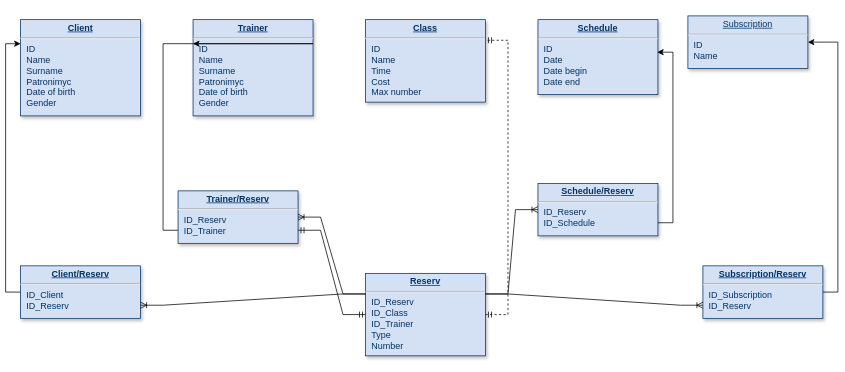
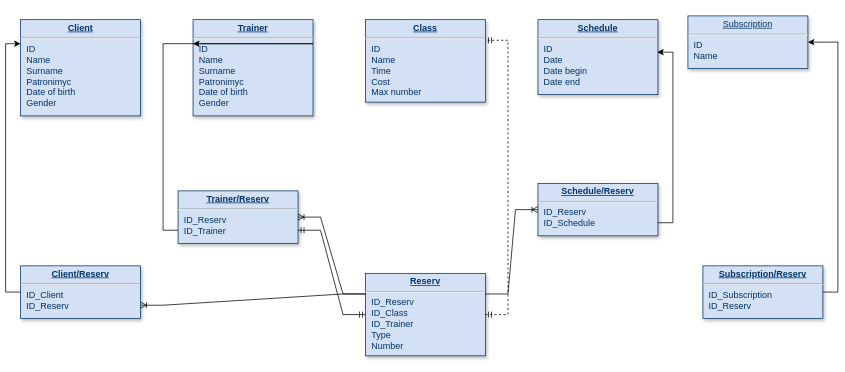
  <mxCell id="0" />
  <mxCell id="1" parent="0" />
  <mxCell id="2" value="&lt;p style=&quot;margin: 0px; margin-top: 4px; text-align: center; text-decoration: underline;&quot;&gt;&lt;b&gt;Trainer&lt;/b&gt;&lt;/p&gt;&lt;hr&gt;&lt;p style=&quot;margin: 0px; margin-left: 8px;&quot;&gt;ID&lt;/p&gt;&lt;p style=&quot;margin: 0px; margin-left: 8px;&quot;&gt;Name&lt;/p&gt;&lt;p style=&quot;margin: 0px; margin-left: 8px;&quot;&gt;Surname&lt;/p&gt;&lt;p style=&quot;margin: 0px; margin-left: 8px;&quot;&gt;Patronimyc&lt;/p&gt;&lt;p style=&quot;margin: 0px; margin-left: 8px;&quot;&gt;Date of birth&lt;/p&gt;&lt;p style=&quot;margin: 0px; margin-left: 8px;&quot;&gt;Gender&lt;/p&gt;" style="verticalAlign=top;align=left;overflow=fill;fontSize=12;fontFamily=Helvetica;html=1;strokeColor=#003366;shadow=1;fillColor=#D4E1F5;fontColor=#003366" parent="1" vertex="1"><mxGeometry x="250" y="25.64" width="160" height="128.36" as="geometry" /></mxCell>
  <mxCell id="3" value="&lt;p style=&quot;margin: 0px; margin-top: 4px; text-align: center; text-decoration: underline;&quot;&gt;&lt;b&gt;Client&lt;/b&gt;&lt;/p&gt;&lt;hr&gt;&lt;p style=&quot;margin: 0px; margin-left: 8px;&quot;&gt;ID&lt;/p&gt;&lt;p style=&quot;margin: 0px; margin-left: 8px;&quot;&gt;Name&lt;/p&gt;&lt;p style=&quot;margin: 0px; margin-left: 8px;&quot;&gt;Surname&lt;/p&gt;&lt;p style=&quot;margin: 0px; margin-left: 8px;&quot;&gt;Patronimyc&lt;/p&gt;&lt;p style=&quot;margin: 0px; margin-left: 8px;&quot;&gt;Date of birth&lt;/p&gt;&lt;p style=&quot;margin: 0px; margin-left: 8px;&quot;&gt;Gender&lt;/p&gt;" style="verticalAlign=top;align=left;overflow=fill;fontSize=12;fontFamily=Helvetica;html=1;strokeColor=#003366;shadow=1;fillColor=#D4E1F5;fontColor=#003366" parent="1" vertex="1"><mxGeometry x="20" y="25.64" width="160" height="128.36" as="geometry" /></mxCell>
  <mxCell id="4" value="&lt;p style=&quot;margin: 0px; margin-top: 4px; text-align: center; text-decoration: underline;&quot;&gt;&lt;b&gt;Class&lt;/b&gt;&lt;/p&gt;&lt;hr&gt;&lt;p style=&quot;margin: 0px; margin-left: 8px;&quot;&gt;ID&lt;/p&gt;&lt;p style=&quot;margin: 0px; margin-left: 8px;&quot;&gt;Name&lt;/p&gt;&lt;p style=&quot;margin: 0px; margin-left: 8px;&quot;&gt;Time&lt;/p&gt;&lt;p style=&quot;margin: 0px; margin-left: 8px;&quot;&gt;Cost&lt;/p&gt;&lt;p style=&quot;margin: 0px; margin-left: 8px;&quot;&gt;Max number&lt;/p&gt;" style="verticalAlign=top;align=left;overflow=fill;fontSize=12;fontFamily=Helvetica;html=1;strokeColor=#003366;shadow=1;fillColor=#D4E1F5;fontColor=#003366" parent="1" vertex="1"><mxGeometry x="480" y="25.64" width="160" height="110" as="geometry" /></mxCell>
  <mxCell id="5" value="&lt;p style=&quot;margin: 0px; margin-top: 4px; text-align: center; text-decoration: underline;&quot;&gt;&lt;b&gt;Schedule&lt;/b&gt;&lt;/p&gt;&lt;hr&gt;&lt;p style=&quot;margin: 0px; margin-left: 8px;&quot;&gt;ID&lt;/p&gt;&lt;p style=&quot;margin: 0px; margin-left: 8px;&quot;&gt;Date&lt;/p&gt;&lt;p style=&quot;margin: 0px; margin-left: 8px;&quot;&gt;Date begin&lt;/p&gt;&lt;p style=&quot;margin: 0px; margin-left: 8px;&quot;&gt;Date end&lt;/p&gt;" style="verticalAlign=top;align=left;overflow=fill;fontSize=12;fontFamily=Helvetica;html=1;strokeColor=#003366;shadow=1;fillColor=#D4E1F5;fontColor=#003366" parent="1" vertex="1"><mxGeometry x="710" y="25.64" width="160" height="100" as="geometry" /></mxCell>
  <mxCell id="6" value="&lt;p style=&quot;margin: 0px; margin-top: 4px; text-align: center; text-decoration: underline;&quot;&gt;Subscription&lt;/p&gt;&lt;hr&gt;&lt;p style=&quot;margin: 0px; margin-left: 8px;&quot;&gt;ID&lt;/p&gt;&lt;p style=&quot;margin: 0px; margin-left: 8px;&quot;&gt;Name&lt;/p&gt;" style="verticalAlign=top;align=left;overflow=fill;fontSize=12;fontFamily=Helvetica;html=1;strokeColor=#003366;shadow=1;fillColor=#D4E1F5;fontColor=#003366" parent="1" vertex="1"><mxGeometry x="910" y="20.64" width="160" height="70" as="geometry" /></mxCell>
  <mxCell id="7" value="&lt;p style=&quot;margin: 0px; margin-top: 4px; text-align: center; text-decoration: underline;&quot;&gt;&lt;b&gt;Reserv&lt;/b&gt;&lt;/p&gt;&lt;hr&gt;&lt;p style=&quot;margin: 0px; margin-left: 8px;&quot;&gt;ID_Reserv&lt;/p&gt;&lt;p style=&quot;margin: 0px; margin-left: 8px;&quot;&gt;ID_Class&lt;/p&gt;&lt;p style=&quot;margin: 0px; margin-left: 8px;&quot;&gt;ID_Trainer&lt;/p&gt;&lt;p style=&quot;margin: 0px; margin-left: 8px;&quot;&gt;Type&lt;/p&gt;&lt;p style=&quot;margin: 0px; margin-left: 8px;&quot;&gt;Number&lt;/p&gt;" style="verticalAlign=top;align=left;overflow=fill;fontSize=12;fontFamily=Helvetica;html=1;strokeColor=#003366;shadow=1;fillColor=#D4E1F5;fontColor=#003366" parent="1" vertex="1"><mxGeometry x="480" y="364" width="160" height="110" as="geometry" /></mxCell>
  <mxCell id="8" style="edgeStyle=orthogonalEdgeStyle;rounded=0;orthogonalLoop=1;jettySize=auto;html=1;entryX=0;entryY=0.25;entryDx=0;entryDy=0;exitX=0;exitY=0.75;exitDx=0;exitDy=0;" edge="1" parent="1" source="9" target="2"><mxGeometry relative="1" as="geometry"><mxPoint x="190" y="304" as="sourcePoint" /></mxGeometry></mxCell>
  <mxCell id="9" value="&lt;p style=&quot;margin: 0px; margin-top: 4px; text-align: center; text-decoration: underline;&quot;&gt;&lt;b&gt;Trainer/Reserv&lt;/b&gt;&lt;/p&gt;&lt;hr&gt;&lt;p style=&quot;margin: 0px; margin-left: 8px;&quot;&gt;ID_Reserv&lt;/p&gt;&lt;p style=&quot;margin: 0px; margin-left: 8px;&quot;&gt;ID_Trainer&lt;/p&gt;" style="verticalAlign=top;align=left;overflow=fill;fontSize=12;fontFamily=Helvetica;html=1;strokeColor=#003366;shadow=1;fillColor=#D4E1F5;fontColor=#003366" parent="1" vertex="1"><mxGeometry x="230" y="254" width="160" height="70" as="geometry" /></mxCell>
  <mxCell id="10" style="edgeStyle=orthogonalEdgeStyle;rounded=0;orthogonalLoop=1;jettySize=auto;html=1;exitX=0;exitY=0.5;exitDx=0;exitDy=0;entryX=0;entryY=0.25;entryDx=0;entryDy=0;" edge="1" parent="1" source="11" target="3"><mxGeometry relative="1" as="geometry" /></mxCell>
  <mxCell id="11" value="&lt;p style=&quot;margin: 0px; margin-top: 4px; text-align: center; text-decoration: underline;&quot;&gt;&lt;b&gt;Client/Reserv&lt;/b&gt;&lt;/p&gt;&lt;hr&gt;&lt;p style=&quot;margin: 0px; margin-left: 8px;&quot;&gt;ID_Client&lt;/p&gt;&lt;p style=&quot;margin: 0px; margin-left: 8px;&quot;&gt;ID_Reserv&lt;/p&gt;" style="verticalAlign=top;align=left;overflow=fill;fontSize=12;fontFamily=Helvetica;html=1;strokeColor=#003366;shadow=1;fillColor=#D4E1F5;fontColor=#003366" parent="1" vertex="1"><mxGeometry x="20" y="354" width="160" height="70" as="geometry" /></mxCell>
  <mxCell id="12" value="&lt;p style=&quot;margin: 0px; margin-top: 4px; text-align: center; text-decoration: underline;&quot;&gt;&lt;b&gt;Schedule/Reserv&lt;/b&gt;&lt;/p&gt;&lt;hr&gt;&lt;p style=&quot;margin: 0px; margin-left: 8px;&quot;&gt;ID_Reserv&lt;/p&gt;&lt;p style=&quot;margin: 0px; margin-left: 8px;&quot;&gt;ID_Schedule&lt;/p&gt;" style="verticalAlign=top;align=left;overflow=fill;fontSize=12;fontFamily=Helvetica;html=1;strokeColor=#003366;shadow=1;fillColor=#D4E1F5;fontColor=#003366" parent="1" vertex="1"><mxGeometry x="710" y="244" width="160" height="70" as="geometry" /></mxCell>
  <mxCell id="13" style="edgeStyle=orthogonalEdgeStyle;rounded=0;orthogonalLoop=1;jettySize=auto;html=1;exitX=1;exitY=0.5;exitDx=0;exitDy=0;entryX=1;entryY=0.5;entryDx=0;entryDy=0;" parent="1" source="14" target="6" edge="1"><mxGeometry relative="1" as="geometry" /></mxCell>
  <mxCell id="14" value="&lt;p style=&quot;margin: 0px; margin-top: 4px; text-align: center; text-decoration: underline;&quot;&gt;&lt;b&gt;Subscription/Reserv&lt;/b&gt;&lt;/p&gt;&lt;hr&gt;&lt;p style=&quot;margin: 0px; margin-left: 8px;&quot;&gt;ID_Subscription&lt;/p&gt;&lt;p style=&quot;margin: 0px; margin-left: 8px;&quot;&gt;ID_Reserv&lt;/p&gt;" style="verticalAlign=top;align=left;overflow=fill;fontSize=12;fontFamily=Helvetica;html=1;strokeColor=#003366;shadow=1;fillColor=#D4E1F5;fontColor=#003366" parent="1" vertex="1"><mxGeometry x="930" y="354" width="160" height="70" as="geometry" /></mxCell>
  <mxCell id="15" style="edgeStyle=orthogonalEdgeStyle;rounded=0;orthogonalLoop=1;jettySize=auto;html=1;exitX=1;exitY=0.75;exitDx=0;exitDy=0;entryX=0.994;entryY=0.434;entryDx=0;entryDy=0;entryPerimeter=0;" edge="1" parent="1" source="12" target="5"><mxGeometry relative="1" as="geometry" /></mxCell>
  <mxCell id="16" value="" style="edgeStyle=entityRelationEdgeStyle;fontSize=12;html=1;endArrow=ERoneToMany;rounded=0;exitX=1;exitY=0.25;exitDx=0;exitDy=0;entryX=0;entryY=0.5;entryDx=0;entryDy=0;" edge="1" parent="1" source="7" target="12"><mxGeometry width="100" height="100" relative="1" as="geometry"><mxPoint x="680" y="464" as="sourcePoint" /><mxPoint x="780" y="364" as="targetPoint" /></mxGeometry></mxCell>
- <mxCell id="17" value="" style="edgeStyle=entityRelationEdgeStyle;fontSize=12;html=1;endArrow=ERoneToMany;rounded=0;exitX=1;exitY=0.25;exitDx=0;exitDy=0;entryX=0;entryY=0.75;entryDx=0;entryDy=0;" edge="1" parent="1" source="7" target="14"><mxGeometry width="100" height="100" relative="1" as="geometry"><mxPoint x="690" y="454" as="sourcePoint" /><mxPoint x="790" y="354" as="targetPoint" /></mxGeometry></mxCell>
  <mxCell id="18" value="" style="edgeStyle=entityRelationEdgeStyle;fontSize=12;html=1;endArrow=ERoneToMany;rounded=0;entryX=1;entryY=0.5;entryDx=0;entryDy=0;exitX=0;exitY=0.25;exitDx=0;exitDy=0;" edge="1" parent="1" source="7" target="9"><mxGeometry width="100" height="100" relative="1" as="geometry"><mxPoint x="420" y="454" as="sourcePoint" /><mxPoint x="250" y="424" as="targetPoint" /><Array as="points"><mxPoint x="380" y="454" /></Array></mxGeometry></mxCell>
  <mxCell id="19" value="" style="edgeStyle=entityRelationEdgeStyle;fontSize=12;html=1;endArrow=ERoneToMany;rounded=0;entryX=1;entryY=0.75;entryDx=0;entryDy=0;exitX=0;exitY=0.25;exitDx=0;exitDy=0;" edge="1" parent="1" source="7" target="11"><mxGeometry width="100" height="100" relative="1" as="geometry"><mxPoint x="350" y="444" as="sourcePoint" /><mxPoint x="450" y="344" as="targetPoint" /></mxGeometry></mxCell>
  <mxCell id="20" value="" style="edgeStyle=entityRelationEdgeStyle;fontSize=12;html=1;endArrow=ERmandOne;startArrow=ERmandOne;rounded=0;entryX=1;entryY=0.25;entryDx=0;entryDy=0;exitX=1;exitY=0.5;exitDx=0;exitDy=0;dashed=1;" edge="1" parent="1" source="7" target="4"><mxGeometry width="100" height="100" relative="1" as="geometry"><mxPoint x="400" y="454" as="sourcePoint" /><mxPoint x="570" y="194" as="targetPoint" /><Array as="points"><mxPoint x="460" y="244" /><mxPoint x="470" y="214" /></Array></mxGeometry></mxCell>
  <mxCell id="21" value="" style="edgeStyle=entityRelationEdgeStyle;fontSize=12;html=1;endArrow=ERmandOne;startArrow=ERmandOne;rounded=0;exitX=0;exitY=0.5;exitDx=0;exitDy=0;entryX=1;entryY=0.75;entryDx=0;entryDy=0;" edge="1" parent="1" source="7" target="9"><mxGeometry width="100" height="100" relative="1" as="geometry"><mxPoint x="480" y="344" as="sourcePoint" /><mxPoint x="470" y="274" as="targetPoint" /></mxGeometry></mxCell>
